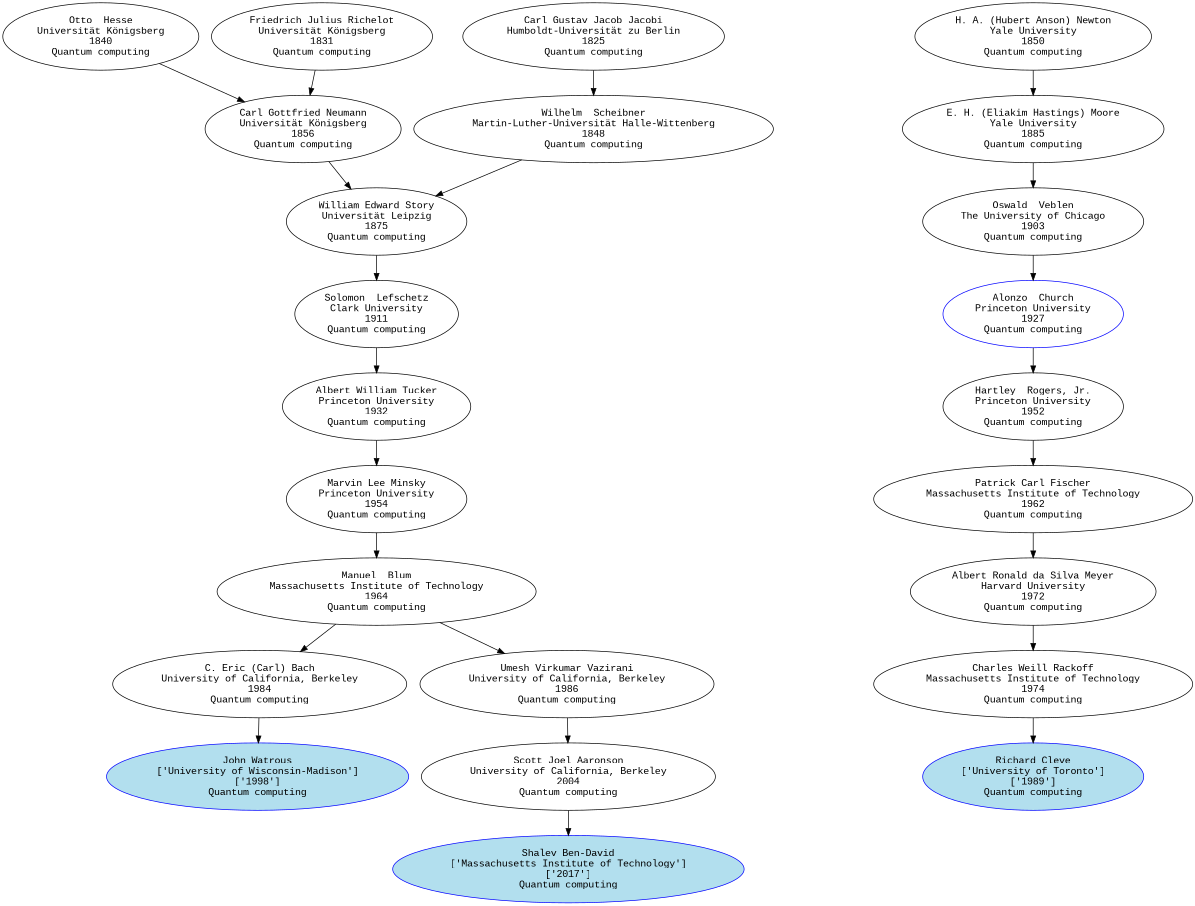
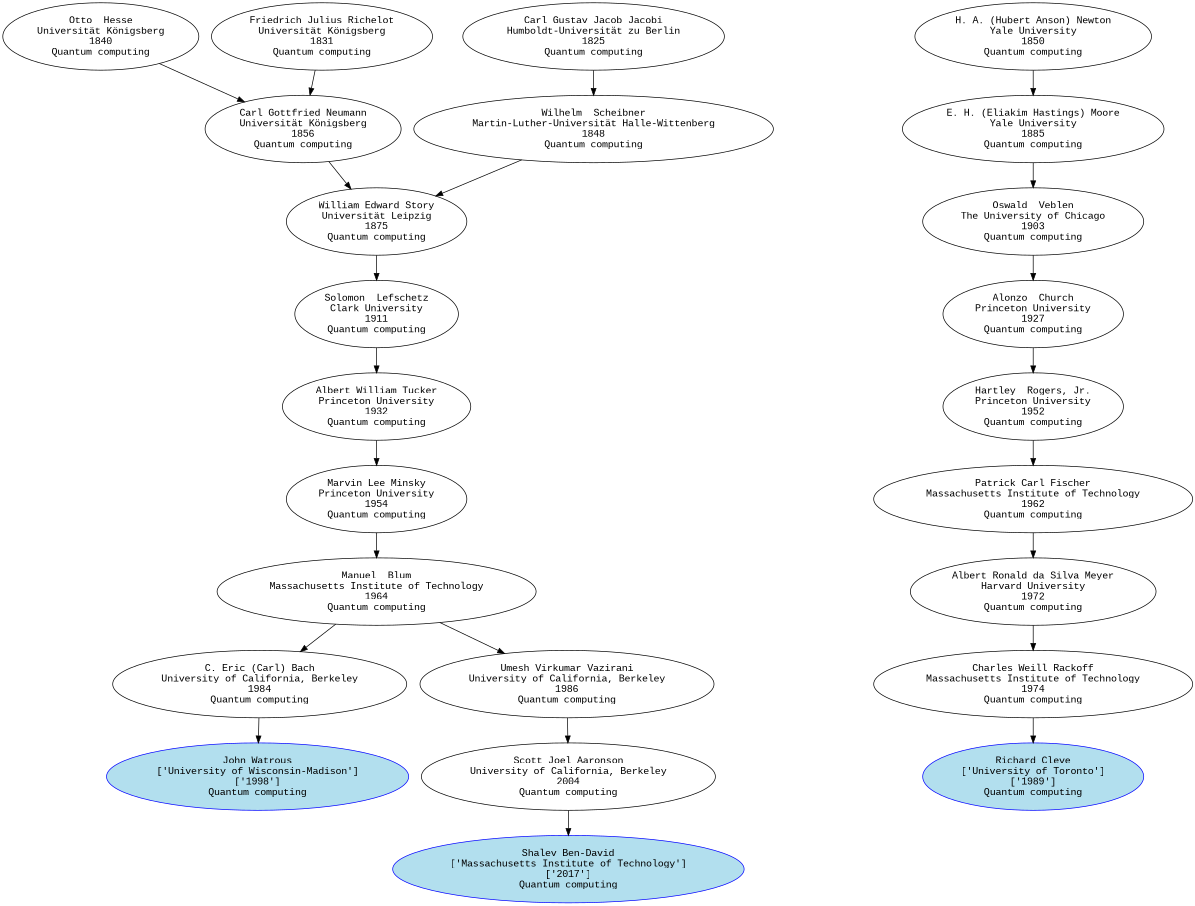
  digraph {
    fontname="Liberation Mono"
    node [fontname="Liberation Mono"]
    edge [fontname="Liberation Mono"]
    n1 [color=blue fillcolor=lightblue2 label="Shalev Ben-David\n['Massachusetts Institute of Technology']\n['2017']\nQuantum computing" style=filled]
    n2 [color=blue fillcolor=lightblue2 label="Richard Cleve\n['University of Toronto']\n['1989']\nQuantum computing" style=filled]
    n3 [color=blue fillcolor=lightblue2 label="John Watrous\n['University of Wisconsin-Madison']\n['1998']\nQuantum computing" style=filled]
    n4 [label="Scott Joel Aaronson\nUniversity of California, Berkeley\n2004\nQuantum computing"]
    n5 [label="Charles Weill Rackoff\nMassachusetts Institute of Technology\n1974\nQuantum computing"]
    n6 [label="C. Eric (Carl) Bach\nUniversity of California, Berkeley\n1984\nQuantum computing"]
    n7 [label="Umesh Virkumar Vazirani\nUniversity of California, Berkeley\n1986\nQuantum computing"]
    n8 [label="Albert Ronald da Silva Meyer\nHarvard University\n1972\nQuantum computing"]
    n9 [label="Manuel  Blum\nMassachusetts Institute of Technology\n1964\nQuantum computing"]
    n10 [label="Patrick Carl Fischer\nMassachusetts Institute of Technology\n1962\nQuantum computing"]
    n11 [label="Marvin Lee Minsky\nPrinceton University\n1954\nQuantum computing"]
    n12 [label="Hartley  Rogers, Jr.\nPrinceton University\n1952\nQuantum computing"]
    n13 [label="Albert William Tucker\nPrinceton University\n1932\nQuantum computing"]
-   n14 [label="Alonzo  Church\nPrinceton University\n1927\nQuantum computing" color=blue]
+   n14 [label="Alonzo  Church\nPrinceton University\n1927\nQuantum computing"]
    n15 [label="Solomon  Lefschetz\nClark University\n1911\nQuantum computing"]
    n16 [label="Oswald  Veblen\nThe University of Chicago\n1903\nQuantum computing"]
    n17 [label="William Edward Story\nUniversität Leipzig\n1875\nQuantum computing"]
    n18 [label="E. H. (Eliakim Hastings) Moore\nYale University\n1885\nQuantum computing"]
    n19 [label="Carl Gottfried Neumann\nUniversität Königsberg\n1856\nQuantum computing"]
    n20 [label="Wilhelm  Scheibner\nMartin-Luther-Universität Halle-Wittenberg\n1848\nQuantum computing"]
    n21 [label="H. A. (Hubert Anson) Newton\nYale University\n1850\nQuantum computing"]
    n22 [label="Otto  Hesse\nUniversität Königsberg\n1840\nQuantum computing"]
    n23 [label="Friedrich Julius Richelot\nUniversität Königsberg\n1831\nQuantum computing"]
    n24 [label="Carl Gustav Jacob Jacobi\nHumboldt-Universität zu Berlin\n1825\nQuantum computing"]
    n4 -> n1
    n5 -> n2
    n6 -> n3
    n7 -> n4
    n8 -> n5
    n9 -> n6
    n9 -> n7
    n10 -> n8
    n11 -> n9
    n12 -> n10
    n13 -> n11
    n14 -> n12
    n15 -> n13
    n16 -> n14
    n17 -> n15
    n18 -> n16
    n19 -> n17
    n20 -> n17
    n21 -> n18
    n22 -> n19
    n23 -> n19
    n24 -> n20
  }
